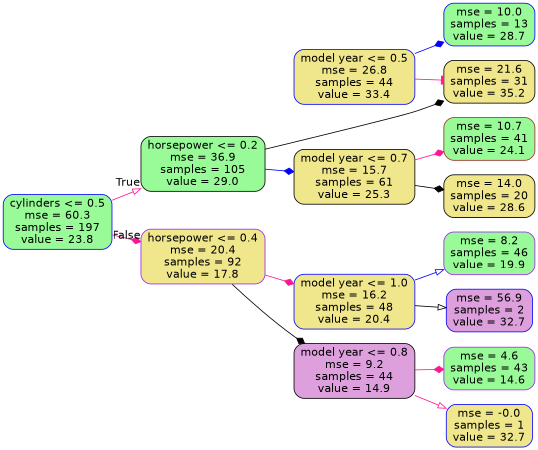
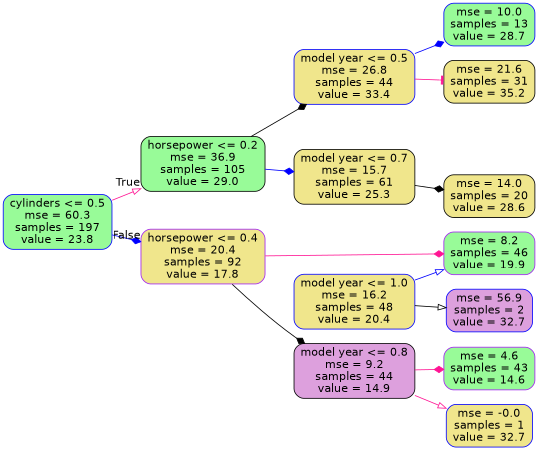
  digraph {
    rankdir=LR
    node [color=blue fillcolor=khaki fontname=helvetica shape=box style="rounded,filled"]
    edge [arrowhead=diamond color=deeppink fontname=helvetica]
    n1 [fillcolor=palegreen label="cylinders <= 0.5\nmse = 60.3\nsamples = 197\nvalue = 23.8"]
    n2 [color=black fillcolor=palegreen label="horsepower <= 0.2\nmse = 36.9\nsamples = 105\nvalue = 29.0"]
    n3 [color=purple label="horsepower <= 0.4\nmse = 20.4\nsamples = 92\nvalue = 17.8"]
    n4 [label="model year <= 0.5\nmse = 26.8\nsamples = 44\nvalue = 33.4"]
    n5 [color=black label="model year <= 0.7\nmse = 15.7\nsamples = 61\nvalue = 25.3"]
    n6 [label="model year <= 1.0\nmse = 16.2\nsamples = 48\nvalue = 20.4"]
    n7 [color=black fillcolor=plum label="model year <= 0.8\nmse = 9.2\nsamples = 44\nvalue = 14.9"]
    n8 [fillcolor=palegreen label="mse = 10.0\nsamples = 13\nvalue = 28.7"]
    n9 [color=black label="mse = 21.6\nsamples = 31\nvalue = 35.2"]
-   n10 [color=brown fillcolor=palegreen label="mse = 10.7\nsamples = 41\nvalue = 24.1"]
    n11 [color=black label="mse = 14.0\nsamples = 20\nvalue = 28.6"]
    n12 [color=purple fillcolor=palegreen label="mse = 8.2\nsamples = 46\nvalue = 19.9"]
    n13 [fillcolor=plum label="mse = 56.9\nsamples = 2\nvalue = 32.7"]
    n14 [color=purple fillcolor=palegreen label="mse = 4.6\nsamples = 43\nvalue = 14.6"]
    n15 [label="mse = -0.0\nsamples = 1\nvalue = 32.7"]
    n1 -> n2 [arrowhead=onormal headlabel=True labelangle=45 labeldistance=2.5]
-   n1 -> n3 [headlabel=False labelangle=-45 labeldistance=2.5]
-   n2 -> n9 [color=black]
+   n1 -> n3 [color=blue headlabel=False labelangle=-45 labeldistance=2.5]
+   n2 -> n4 [color=black]
    n2 -> n5 [color=blue]
-   n3 -> n6
+   n3 -> n12
    n3 -> n7 [color=black]
    n4 -> n8 [color=blue]
    n4 -> n9 [arrowhead=tee]
-   n5 -> n10
    n5 -> n11 [color=black]
    n6 -> n12 [arrowhead=onormal color=blue]
    n6 -> n13 [arrowhead=onormal color=black]
    n7 -> n14
    n7 -> n15 [arrowhead=onormal]
  }
